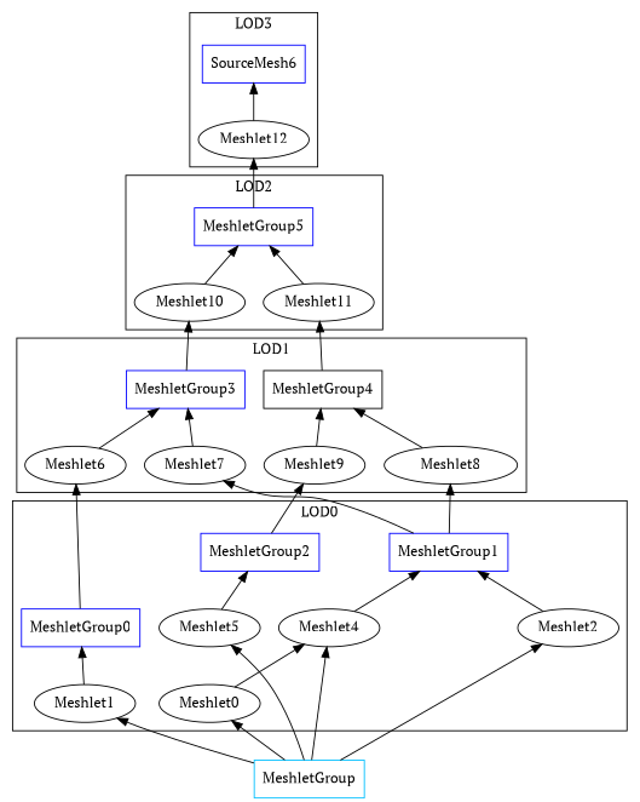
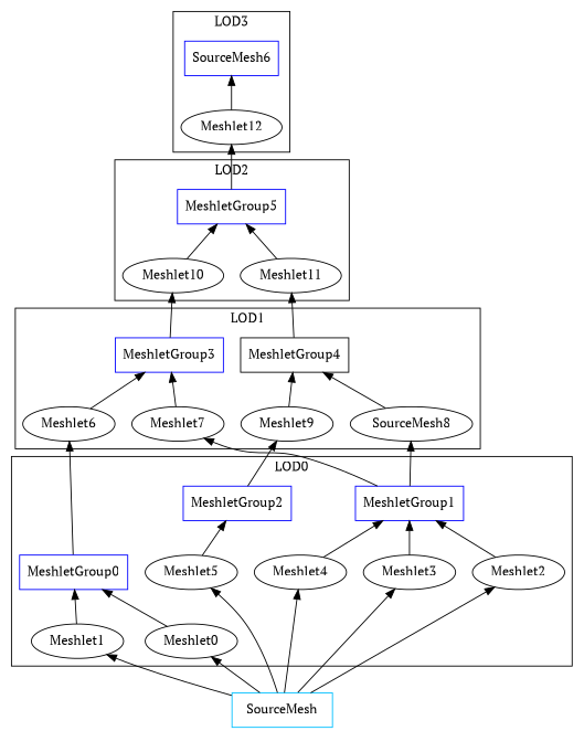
  digraph {
    fontname="PT Serif"
    node [fontname="PT Serif"]
    edge [dir=back fontname="PT Serif"]
    MeshletGroup0 [color=blue shape=box]
    Meshlet0
    Meshlet1
    MeshletGroup1 [color=blue shape=box]
    Meshlet2
+   Meshlet3
    Meshlet4
    MeshletGroup2 [color=blue shape=box]
    Meshlet5
    Meshlet6
    Meshlet7
-   Meshlet8
+   Meshlet8 [label=SourceMesh8]
    Meshlet9
    MeshletGroup3 [color=blue shape=box]
    MeshletGroup4 [color=black shape=box]
    Meshlet10
    Meshlet11
    MeshletGroup5 [color=blue shape=box]
    Meshlet12
    n20 [color=blue label=SourceMesh6 shape=box]
-   SourceMesh [color=deepskyblue shape=box label=MeshletGroup]
+   SourceMesh [color=deepskyblue shape=box]
    subgraph cluster_1 {
      label=LOD0
      MeshletGroup0
      Meshlet0
      Meshlet1
      MeshletGroup1
      Meshlet2
+     Meshlet3
      Meshlet4
      MeshletGroup2
      Meshlet5
    }
    subgraph cluster_2 {
      label=LOD1
      Meshlet6
      Meshlet7
      Meshlet8
      Meshlet9
      MeshletGroup3
      MeshletGroup4
    }
    subgraph cluster_3 {
      label=LOD2
      Meshlet10
      Meshlet11
      MeshletGroup5
    }
    subgraph cluster_4 {
      label=LOD3
      Meshlet12
      n20
    }
-   Meshlet4 -> Meshlet0
+   MeshletGroup0 -> Meshlet0
    MeshletGroup0 -> Meshlet1
    Meshlet0 -> SourceMesh
    Meshlet1 -> SourceMesh
    MeshletGroup1 -> Meshlet2
+   MeshletGroup1 -> Meshlet3
    MeshletGroup1 -> Meshlet4
    Meshlet2 -> SourceMesh
+   Meshlet3 -> SourceMesh
    Meshlet4 -> SourceMesh
    MeshletGroup2 -> Meshlet5
    Meshlet5 -> SourceMesh
    Meshlet6 -> MeshletGroup0
    Meshlet7 -> MeshletGroup1
    Meshlet8 -> MeshletGroup1
    Meshlet9 -> MeshletGroup2
    MeshletGroup3 -> Meshlet6
    MeshletGroup3 -> Meshlet7
    MeshletGroup4 -> Meshlet8
    MeshletGroup4 -> Meshlet9
    Meshlet10 -> MeshletGroup3
    Meshlet11 -> MeshletGroup4
    MeshletGroup5 -> Meshlet10
    MeshletGroup5 -> Meshlet11
    Meshlet12 -> MeshletGroup5
    n20 -> Meshlet12
  }
